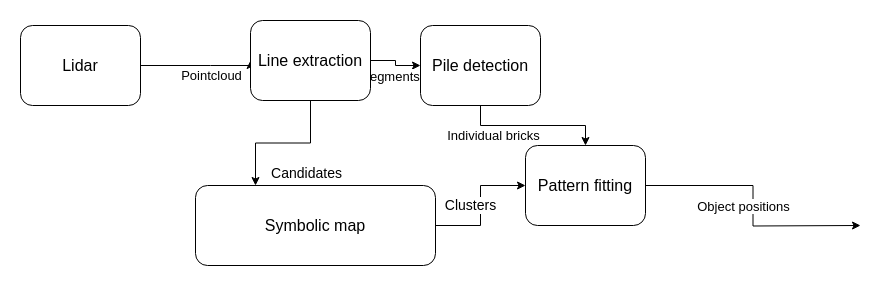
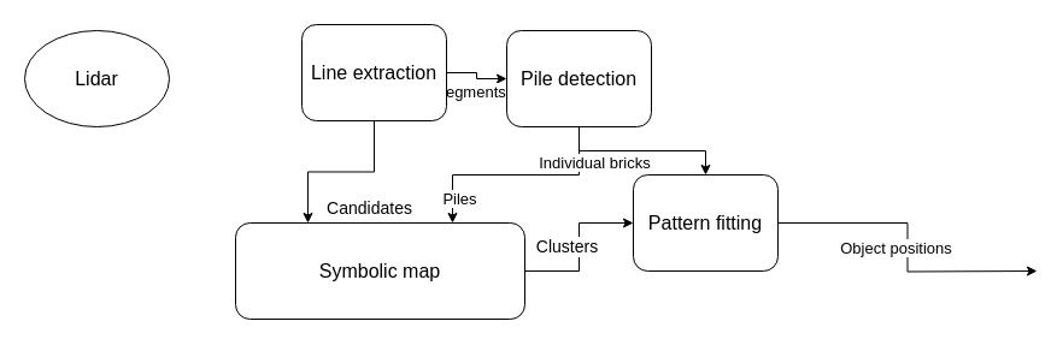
  <mxCell id="0" />
  <mxCell id="1" parent="0" />
- <mxCell id="2" value="Pointcloud" style="edgeStyle=orthogonalEdgeStyle;rounded=0;orthogonalLoop=1;jettySize=auto;html=1;entryX=0;entryY=0.5;entryDx=0;entryDy=0;fontSize=13;" edge="1" parent="1" source="3" target="7"><mxGeometry x="0.75" y="-32" relative="1" as="geometry"><Array as="points"><mxPoint x="210" y="65" /><mxPoint x="210" y="65" /></Array><mxPoint x="-30" y="-22" as="offset" /></mxGeometry></mxCell>
- <mxCell id="3" value="&lt;font style=&quot;font-size: 16px&quot;&gt;Lidar&lt;/font&gt;" style="rounded=1;whiteSpace=wrap;html=1;fontSize=12;glass=0;strokeWidth=1;shadow=0;" parent="1" vertex="1"><mxGeometry x="20" y="25" width="120" height="80" as="geometry" /></mxCell>
+ <mxCell id="3" value="&lt;font style=&quot;font-size: 16px&quot;&gt;Lidar&lt;/font&gt;" style="ellipse;whiteSpace=wrap;html=1;fontSize=12;glass=0;strokeWidth=1;shadow=0;" parent="1" vertex="1"><mxGeometry x="20" y="25" width="120" height="80" as="geometry" /></mxCell>
  <mxCell id="4" value="&lt;font style=&quot;font-size: 14px&quot;&gt;Candidates&lt;/font&gt;" style="edgeStyle=orthogonalEdgeStyle;rounded=0;orthogonalLoop=1;jettySize=auto;html=1;entryX=0.25;entryY=0;entryDx=0;entryDy=0;" edge="1" parent="1" source="7" target="13"><mxGeometry x="-0.333" y="10" relative="1" as="geometry"><mxPoint y="20" as="offset" /></mxGeometry></mxCell>
  <mxCell id="5" value="" style="edgeStyle=orthogonalEdgeStyle;rounded=0;orthogonalLoop=1;jettySize=auto;html=1;endArrow=classic;endFill=1;" edge="1" parent="1" source="7" target="10"><mxGeometry relative="1" as="geometry" /></mxCell>
  <mxCell id="6" value="&lt;font style=&quot;font-size: 13px&quot;&gt;Segments&lt;/font&gt;" style="edgeLabel;html=1;align=center;verticalAlign=middle;resizable=0;points=[];" vertex="1" connectable="0" parent="5"><mxGeometry x="0.242" y="-1" relative="1" as="geometry"><mxPoint x="-10" y="9" as="offset" /></mxGeometry></mxCell>
  <mxCell id="7" value="&lt;font style=&quot;font-size: 16px&quot;&gt;Line extraction&lt;/font&gt;" style="rounded=1;whiteSpace=wrap;html=1;" vertex="1" parent="1"><mxGeometry x="250" y="20" width="120" height="80" as="geometry" /></mxCell>
+ <mxCell id="8" value="Piles" style="edgeStyle=orthogonalEdgeStyle;rounded=0;orthogonalLoop=1;jettySize=auto;html=1;entryX=0.75;entryY=0;entryDx=0;entryDy=0;fontSize=13;" edge="1" parent="1" source="10" target="13"><mxGeometry x="0.5" y="20" relative="1" as="geometry"><mxPoint as="offset" /></mxGeometry></mxCell>
  <mxCell id="9" value="&lt;font style=&quot;font-size: 13px&quot;&gt;Individual bricks&lt;/font&gt;" style="edgeStyle=orthogonalEdgeStyle;rounded=0;orthogonalLoop=1;jettySize=auto;html=1;entryX=0.5;entryY=0;entryDx=0;entryDy=0;" edge="1" parent="1" source="10" target="15"><mxGeometry x="-0.545" y="-10" relative="1" as="geometry"><mxPoint as="offset" /></mxGeometry></mxCell>
  <mxCell id="10" value="&lt;font style=&quot;font-size: 16px&quot;&gt;Pile detection&lt;/font&gt;" style="rounded=1;whiteSpace=wrap;html=1;" vertex="1" parent="1"><mxGeometry x="420" y="25" width="120" height="80" as="geometry" /></mxCell>
  <mxCell id="11" style="edgeStyle=orthogonalEdgeStyle;rounded=0;orthogonalLoop=1;jettySize=auto;html=1;entryX=0;entryY=0.5;entryDx=0;entryDy=0;" edge="1" parent="1" source="13" target="15"><mxGeometry relative="1" as="geometry" /></mxCell>
  <mxCell id="12" value="Clusters" style="edgeLabel;html=1;align=center;verticalAlign=middle;resizable=0;points=[];fontSize=14;" vertex="1" connectable="0" parent="11"><mxGeometry x="0.2" y="2" relative="1" as="geometry"><mxPoint x="-8.33" y="12" as="offset" /></mxGeometry></mxCell>
  <mxCell id="13" value="&lt;font style=&quot;font-size: 16px&quot;&gt;Symbolic map&lt;/font&gt;" style="rounded=1;whiteSpace=wrap;html=1;" vertex="1" parent="1"><mxGeometry x="195" y="185" width="240" height="80" as="geometry" /></mxCell>
  <mxCell id="14" value="Object positions" style="edgeStyle=orthogonalEdgeStyle;rounded=0;orthogonalLoop=1;jettySize=auto;html=1;fontSize=13;" edge="1" parent="1" source="15"><mxGeometry y="-10" relative="1" as="geometry"><mxPoint x="860" y="225" as="targetPoint" /><mxPoint as="offset" /></mxGeometry></mxCell>
  <mxCell id="15" value="&lt;font style=&quot;font-size: 16px&quot;&gt;Pattern fitting&lt;/font&gt;" style="rounded=1;whiteSpace=wrap;html=1;" vertex="1" parent="1"><mxGeometry x="525" y="145" width="120" height="80" as="geometry" /></mxCell>
